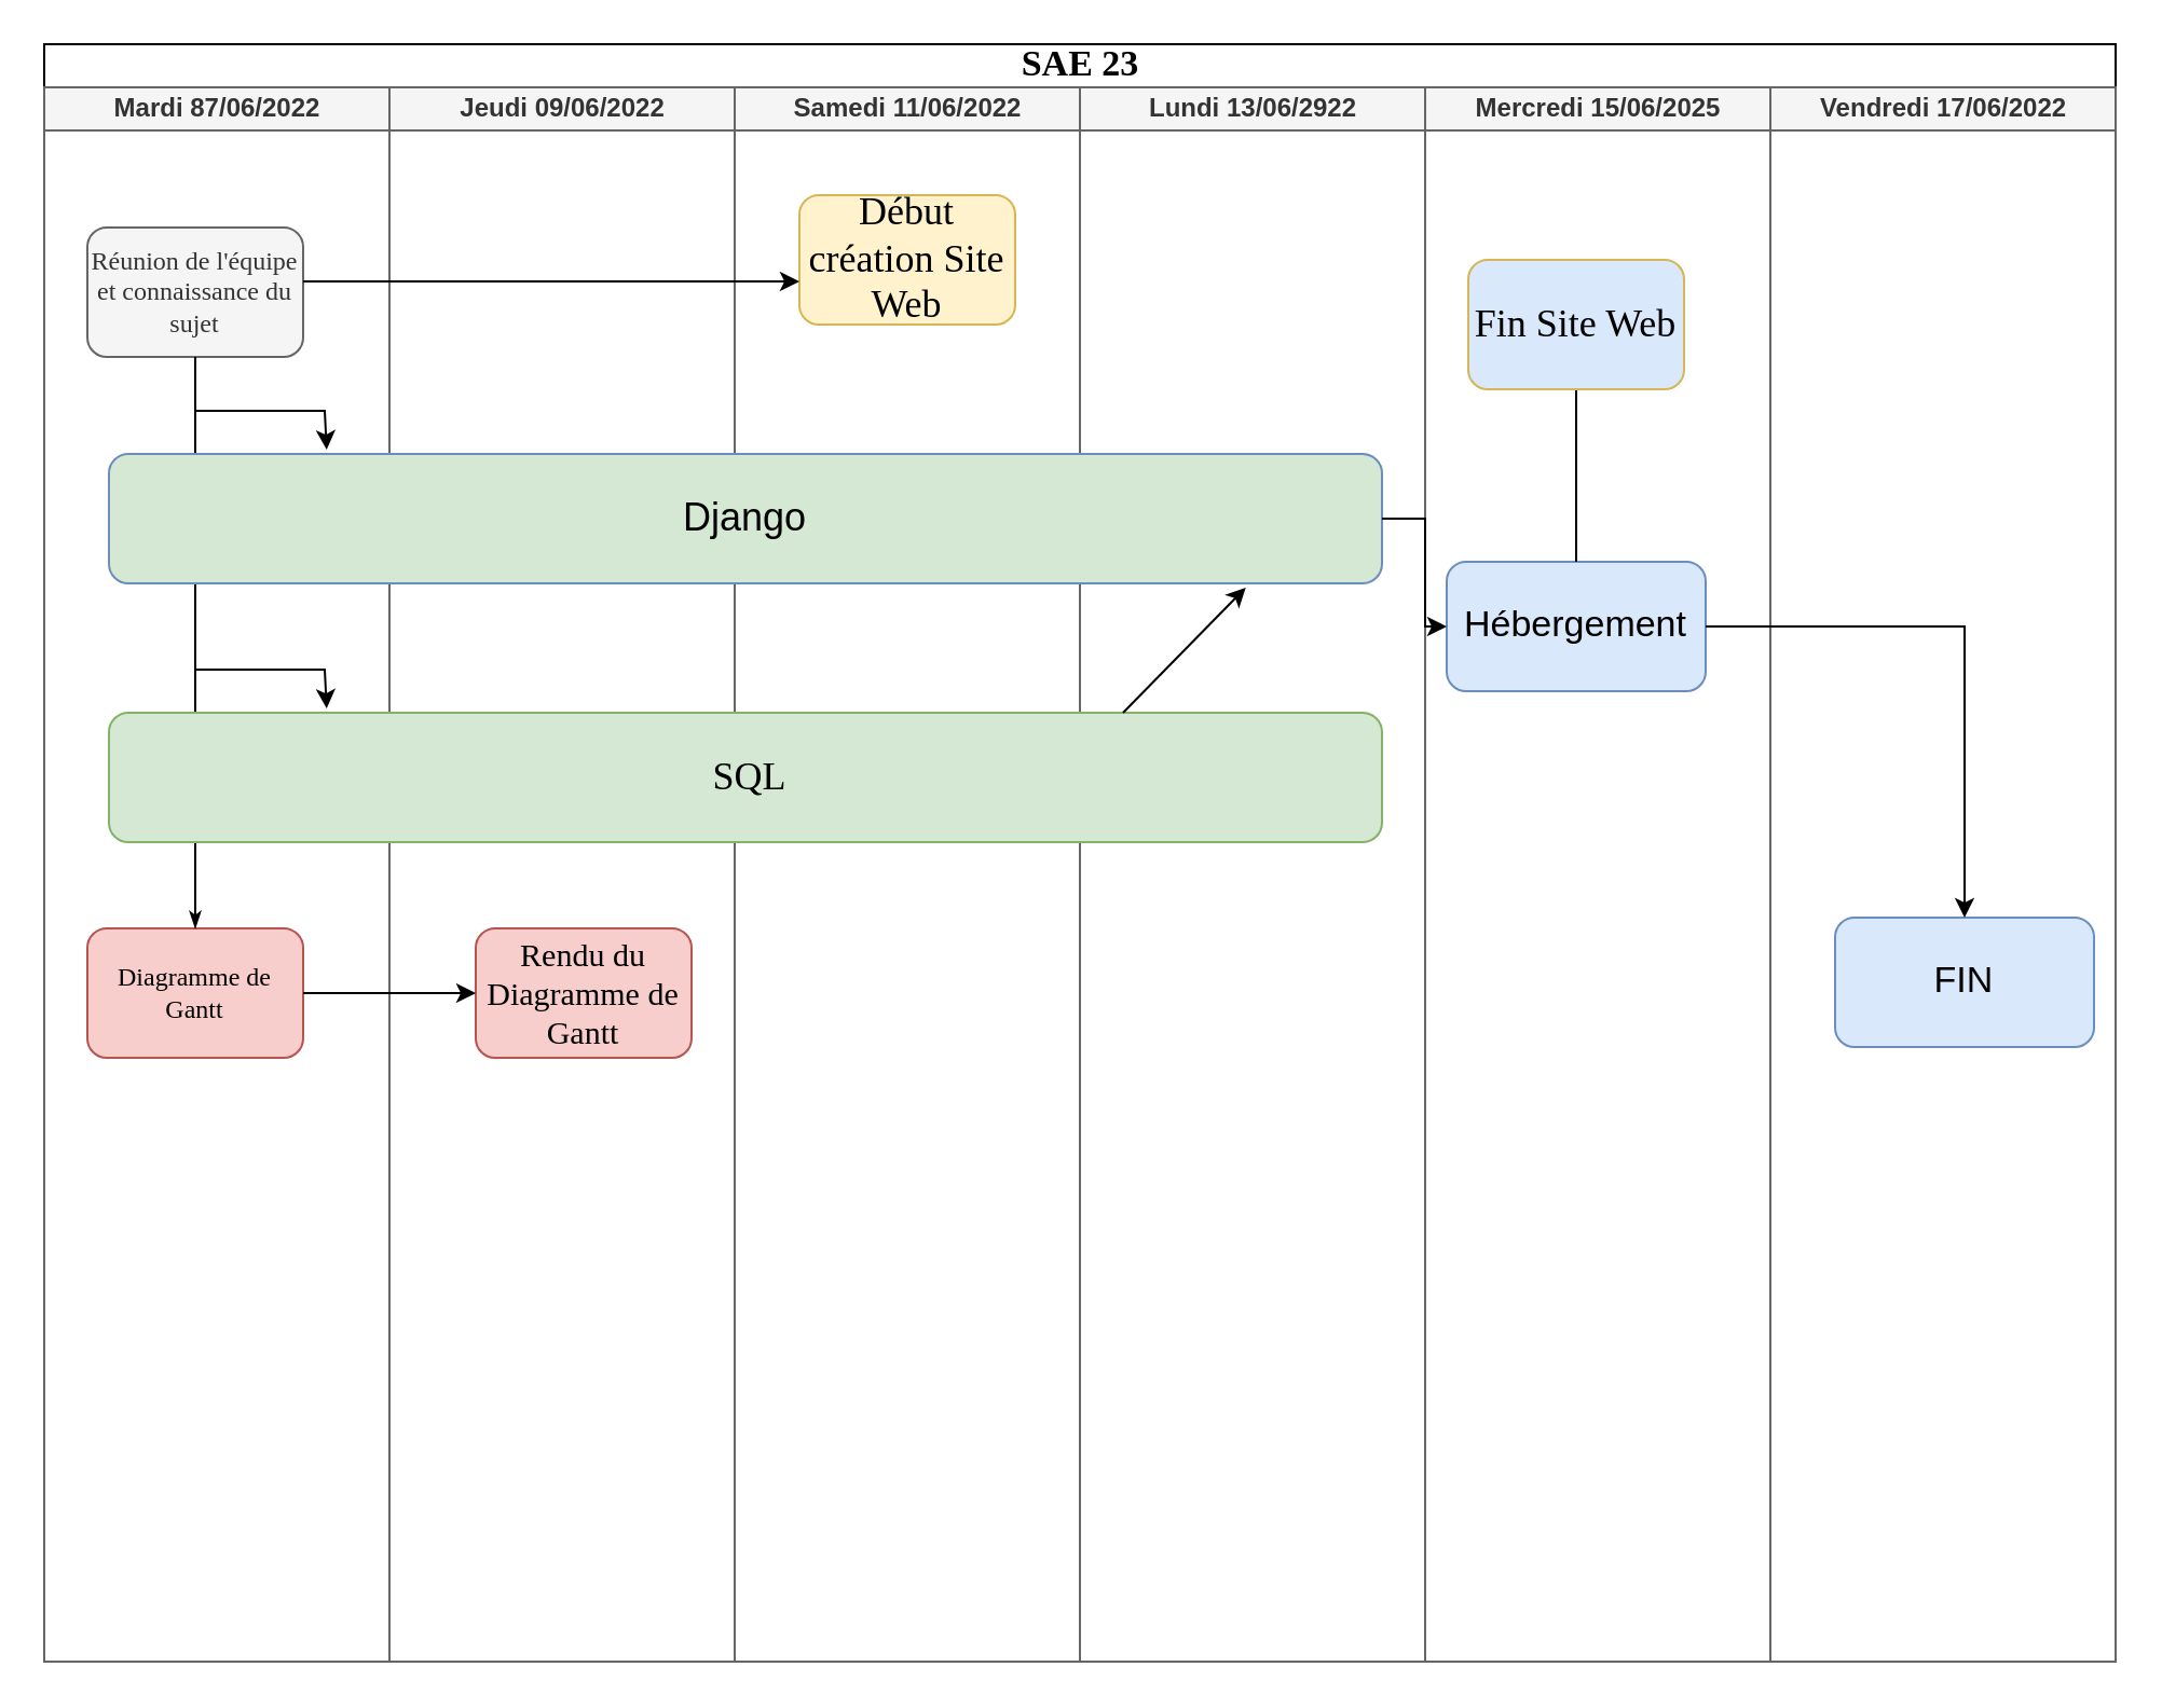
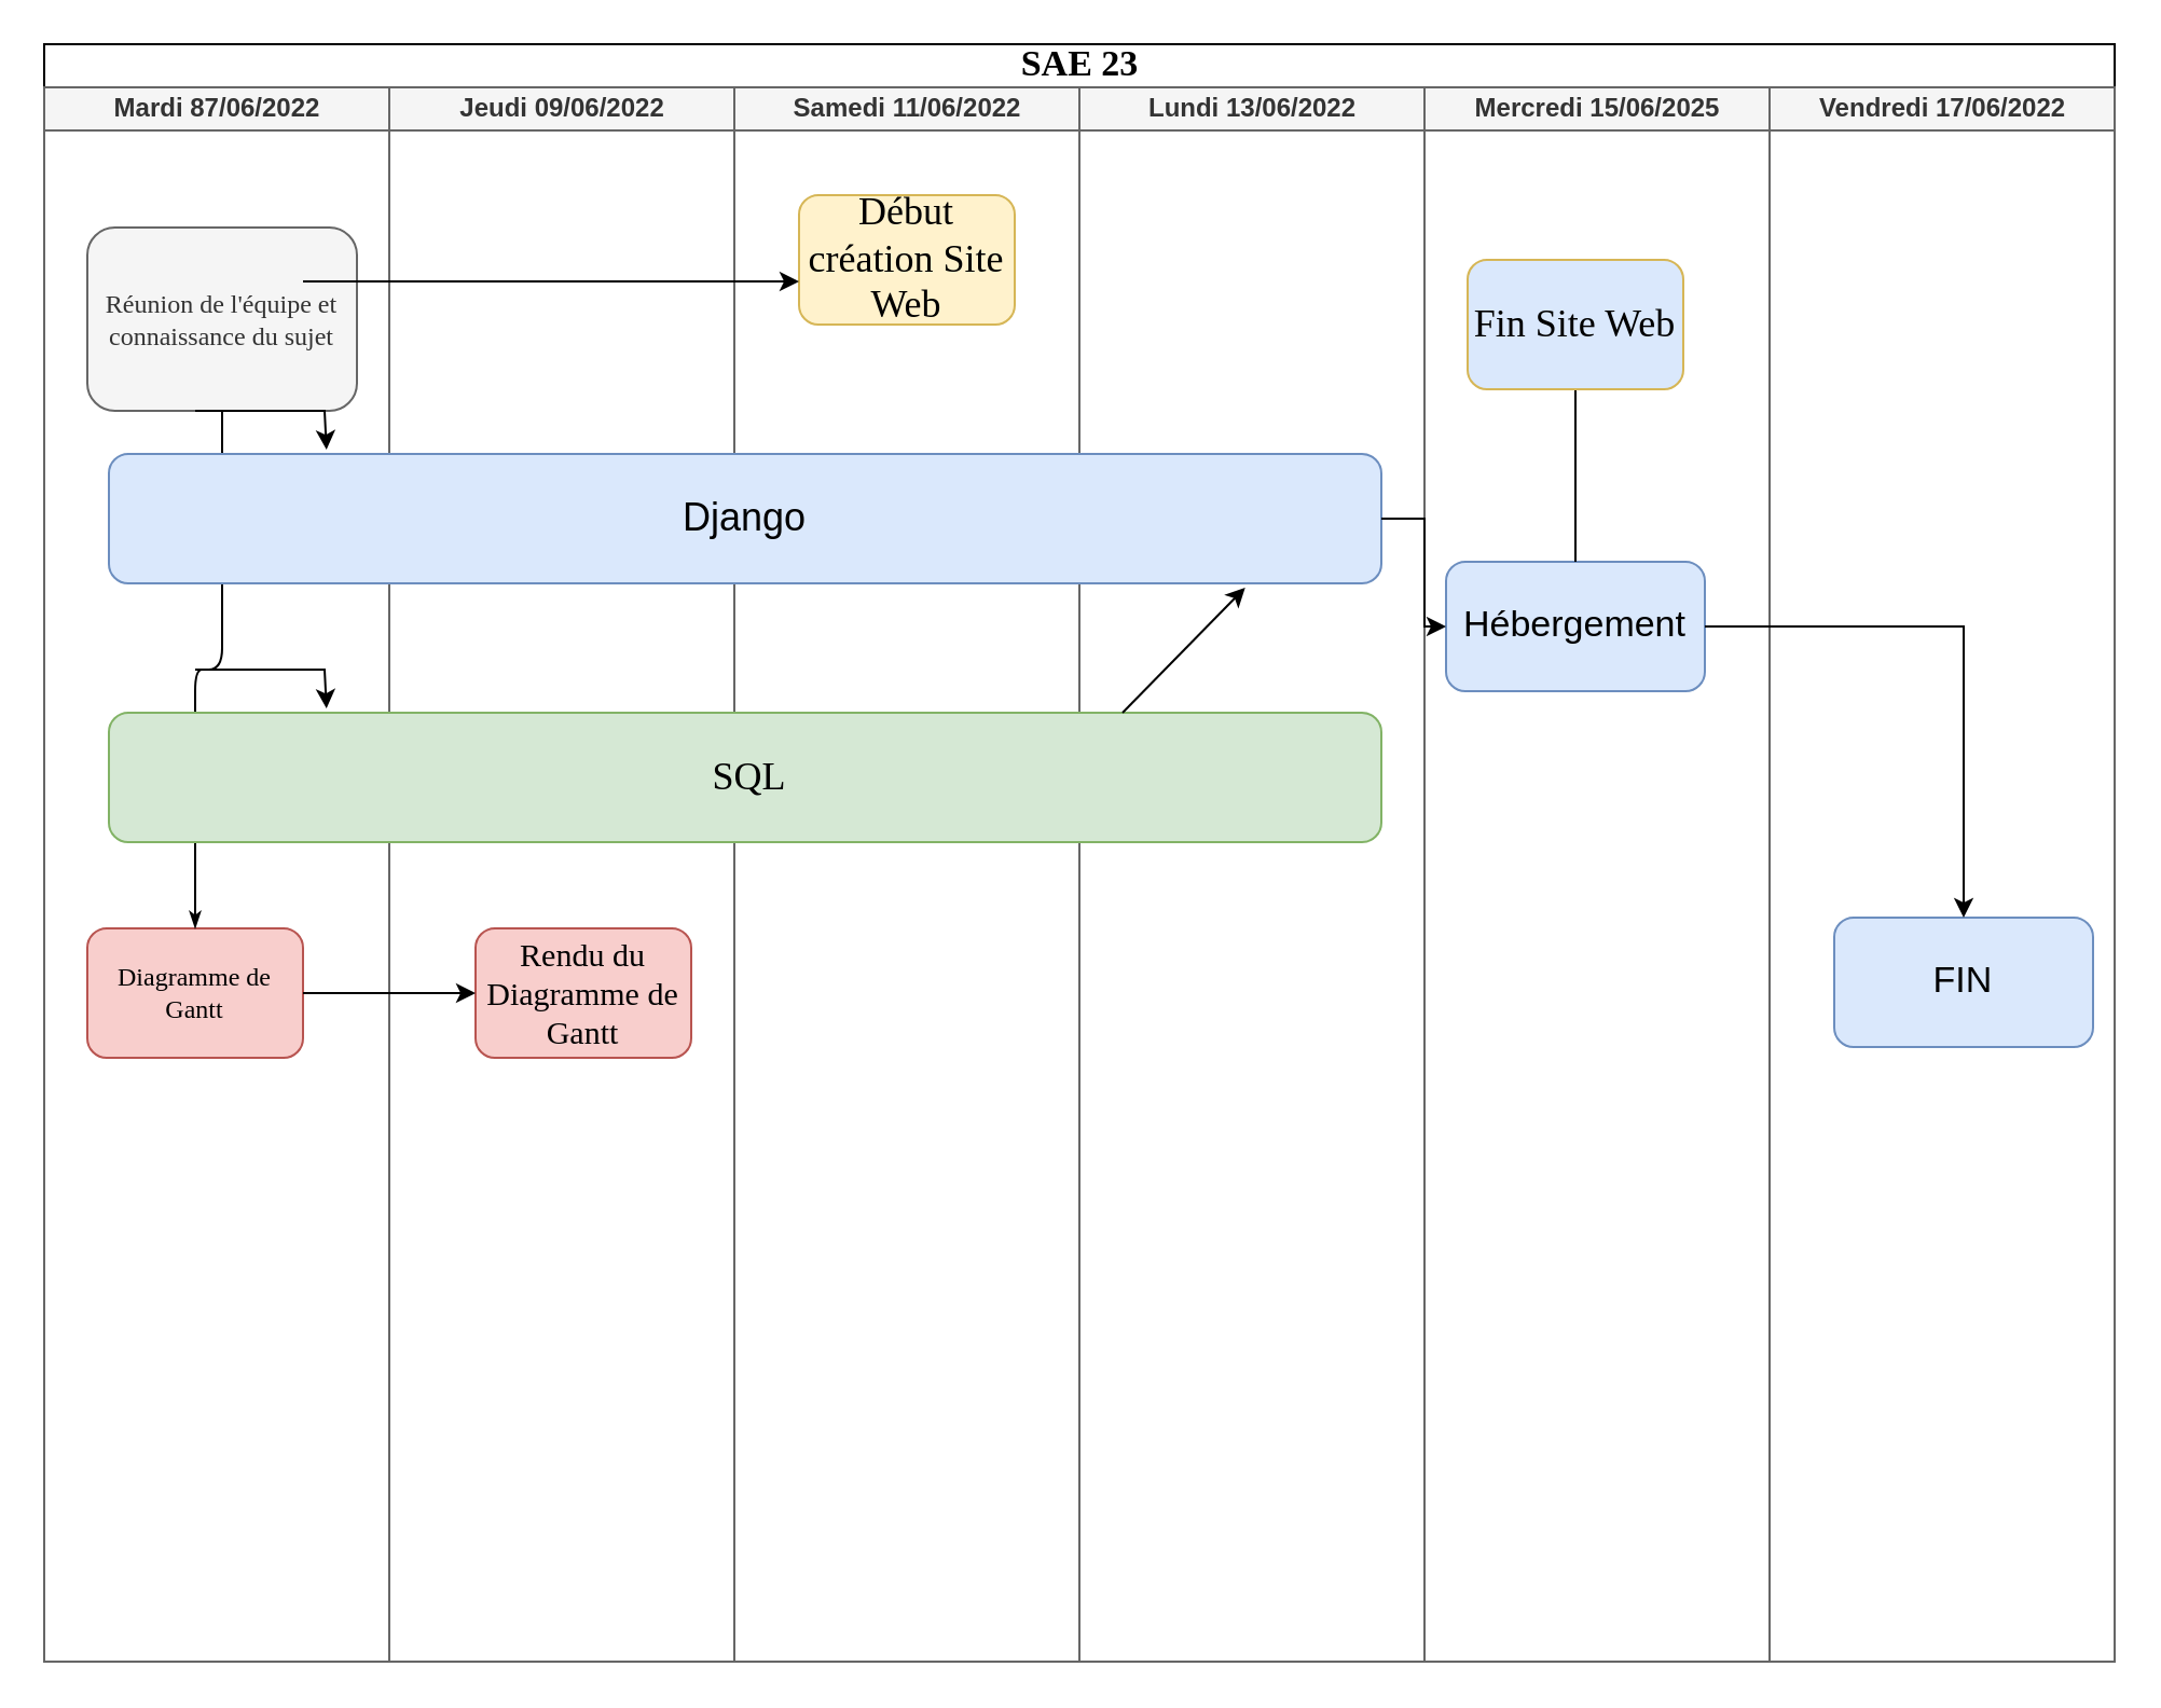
  <mxCell id="0" />
  <mxCell id="1" parent="0" />
  <mxCell id="2" value="&lt;font style=&quot;font-size: 17px;&quot;&gt;SAE 23&lt;/font&gt;" style="swimlane;html=1;childLayout=stackLayout;startSize=20;rounded=0;shadow=0;labelBackgroundColor=none;strokeWidth=1;fontFamily=Verdana;fontSize=8;align=center;" parent="1" vertex="1"><mxGeometry x="20" y="20" width="960" height="750" as="geometry" /></mxCell>
  <mxCell id="3" value="Mardi 87/06/2022" style="swimlane;html=1;startSize=20;fillColor=#f5f5f5;fontColor=#333333;strokeColor=#666666;" parent="2" vertex="1"><mxGeometry y="20" width="160" height="730" as="geometry" /></mxCell>
- <mxCell id="4" value="&lt;font style=&quot;font-size: 12px;&quot;&gt;Réunion de l'équipe et connaissance du sujet&lt;/font&gt;" style="rounded=1;whiteSpace=wrap;html=1;shadow=0;labelBackgroundColor=none;strokeWidth=1;fontFamily=Verdana;fontSize=8;align=center;fillColor=#f5f5f5;fontColor=#333333;strokeColor=#666666;" parent="3" vertex="1"><mxGeometry x="20" y="65" width="100" height="60" as="geometry" /></mxCell>
+ <mxCell id="4" value="&lt;font style=&quot;font-size: 12px;&quot;&gt;Réunion de l'équipe et connaissance du sujet&lt;/font&gt;" style="rounded=1;whiteSpace=wrap;html=1;shadow=0;labelBackgroundColor=none;strokeWidth=1;fontFamily=Verdana;fontSize=8;align=center;fillColor=#f5f5f5;fontColor=#333333;strokeColor=#666666;" parent="3" vertex="1"><mxGeometry x="20" y="65" width="125" height="85" as="geometry" /></mxCell>
  <mxCell id="5" value="&lt;font style=&quot;font-size: 12px;&quot;&gt;Diagramme de Gantt&lt;/font&gt;" style="rounded=1;whiteSpace=wrap;html=1;shadow=0;labelBackgroundColor=none;strokeWidth=1;fontFamily=Verdana;fontSize=8;align=center;fillColor=#f8cecc;strokeColor=#b85450;" parent="3" vertex="1"><mxGeometry x="20" y="390" width="100" height="60" as="geometry" /></mxCell>
  <mxCell id="6" style="edgeStyle=orthogonalEdgeStyle;rounded=1;html=1;labelBackgroundColor=none;startArrow=none;startFill=0;startSize=5;endArrow=classicThin;endFill=1;endSize=5;jettySize=auto;orthogonalLoop=1;strokeWidth=1;fontFamily=Verdana;fontSize=8;entryX=0.5;entryY=0;entryDx=0;entryDy=0;" parent="3" source="4" target="5" edge="1"><mxGeometry relative="1" as="geometry"><mxPoint x="70" y="135" as="targetPoint" /></mxGeometry></mxCell>
  <mxCell id="7" value="" style="endArrow=classic;html=1;rounded=0;fontSize=18;entryX=0.171;entryY=-0.033;entryDx=0;entryDy=0;entryPerimeter=0;" edge="1" parent="3"><mxGeometry width="50" height="50" relative="1" as="geometry"><mxPoint x="70" y="270" as="sourcePoint" /><mxPoint x="130.89" y="288.02" as="targetPoint" /><Array as="points"><mxPoint x="130" y="270" /></Array></mxGeometry></mxCell>
  <mxCell id="8" value="Jeudi 09/06/2022" style="swimlane;html=1;startSize=20;fillColor=#f5f5f5;fontColor=#333333;strokeColor=#666666;" parent="2" vertex="1"><mxGeometry x="160" y="20" width="160" height="730" as="geometry" /></mxCell>
  <mxCell id="9" value="&lt;font style=&quot;font-size: 15px;&quot;&gt;Rendu du Diagramme de Gantt&lt;/font&gt;" style="rounded=1;whiteSpace=wrap;html=1;shadow=0;labelBackgroundColor=none;strokeWidth=1;fontFamily=Verdana;fontSize=8;align=center;fillColor=#f8cecc;strokeColor=#b85450;" parent="8" vertex="1"><mxGeometry x="40" y="390" width="100" height="60" as="geometry" /></mxCell>
  <mxCell id="10" value="&lt;font style=&quot;font-size: 18px;&quot;&gt;Début SQL&lt;/font&gt;" style="rounded=1;whiteSpace=wrap;html=1;shadow=0;labelBackgroundColor=none;strokeWidth=1;fontFamily=Verdana;fontSize=8;align=center;fillColor=#d5e8d4;strokeColor=#82b366;" parent="8" vertex="1"><mxGeometry x="40" y="170" width="100" height="60" as="geometry" /></mxCell>
  <mxCell id="11" value="Samedi 11/06/2022" style="swimlane;html=1;startSize=20;fillColor=#f5f5f5;fontColor=#333333;strokeColor=#666666;" parent="2" vertex="1"><mxGeometry x="320" y="20" width="160" height="730" as="geometry" /></mxCell>
  <mxCell id="12" value="&lt;font style=&quot;font-size: 18px;&quot;&gt;Début création Site Web&lt;/font&gt;" style="rounded=1;whiteSpace=wrap;html=1;shadow=0;labelBackgroundColor=none;strokeWidth=1;fontFamily=Verdana;fontSize=8;align=center;fillColor=#fff2cc;strokeColor=#d6b656;" parent="11" vertex="1"><mxGeometry x="30" y="50" width="100" height="60" as="geometry" /></mxCell>
- <mxCell id="13" value="Lundi 13/06/2922" style="swimlane;html=1;startSize=20;fillColor=#f5f5f5;fontColor=#333333;strokeColor=#666666;" parent="2" vertex="1"><mxGeometry x="480" y="20" width="160" height="730" as="geometry" /></mxCell>
- <mxCell id="14" value="&lt;font style=&quot;font-size: 18px;&quot;&gt;Django&lt;/font&gt;" style="rounded=1;whiteSpace=wrap;html=1;fontSize=17;fillColor=#d5e8d4;strokeColor=#6c8ebf;" parent="13" vertex="1"><mxGeometry x="-450" y="170" width="590" height="60" as="geometry" /></mxCell>
+ <mxCell id="13" value="Lundi 13/06/2022" style="swimlane;html=1;startSize=20;fillColor=#f5f5f5;fontColor=#333333;strokeColor=#666666;" parent="2" vertex="1"><mxGeometry x="480" y="20" width="160" height="730" as="geometry" /></mxCell>
+ <mxCell id="14" value="&lt;font style=&quot;font-size: 18px;&quot;&gt;Django&lt;/font&gt;" style="rounded=1;whiteSpace=wrap;html=1;fontSize=17;fillColor=#dae8fc;strokeColor=#6c8ebf;" parent="13" vertex="1"><mxGeometry x="-450" y="170" width="590" height="60" as="geometry" /></mxCell>
  <mxCell id="15" value="&lt;font style=&quot;font-size: 18px;&quot;&gt;&amp;nbsp;SQL&lt;/font&gt;" style="rounded=1;whiteSpace=wrap;html=1;shadow=0;labelBackgroundColor=none;strokeWidth=1;fontFamily=Verdana;fontSize=8;align=center;fillColor=#d5e8d4;strokeColor=#82b366;" parent="13" vertex="1"><mxGeometry x="-450" y="290" width="590" height="60" as="geometry" /></mxCell>
  <mxCell id="16" value="" style="endArrow=classic;html=1;rounded=0;entryX=0.893;entryY=1.033;entryDx=0;entryDy=0;entryPerimeter=0;" edge="1" parent="13" target="14"><mxGeometry width="50" height="50" relative="1" as="geometry"><mxPoint x="20" y="290" as="sourcePoint" /><mxPoint x="70" y="240" as="targetPoint" /></mxGeometry></mxCell>
  <mxCell id="17" value="Mercredi 15/06/2025" style="swimlane;html=1;startSize=20;fillColor=#f5f5f5;fontColor=#333333;strokeColor=#666666;" parent="2" vertex="1"><mxGeometry x="640" y="20" width="160" height="730" as="geometry" /></mxCell>
  <mxCell id="18" value="Hébergement" style="rounded=1;whiteSpace=wrap;html=1;fontSize=17;fillColor=#dae8fc;strokeColor=#6c8ebf;" parent="17" vertex="1"><mxGeometry x="10" y="220" width="120" height="60" as="geometry" /></mxCell>
  <mxCell id="19" style="edgeStyle=orthogonalEdgeStyle;rounded=0;orthogonalLoop=1;jettySize=auto;html=1;exitX=0.5;exitY=1;exitDx=0;exitDy=0;endArrow=none;" edge="1" parent="17" source="20" target="18"><mxGeometry relative="1" as="geometry" /></mxCell>
  <mxCell id="20" value="&lt;font style=&quot;font-size: 18px;&quot;&gt;Fin Site Web&lt;/font&gt;" style="rounded=1;whiteSpace=wrap;html=1;shadow=0;labelBackgroundColor=none;strokeWidth=1;fontFamily=Verdana;fontSize=8;align=center;fillColor=#dae8fc;strokeColor=#d6b656;" parent="17" vertex="1"><mxGeometry x="20" y="80" width="100" height="60" as="geometry" /></mxCell>
  <mxCell id="21" value="Vendredi 17/06/2022" style="swimlane;html=1;startSize=20;fillColor=#f5f5f5;fontColor=#333333;strokeColor=#666666;" parent="2" vertex="1"><mxGeometry x="800" y="20" width="160" height="730" as="geometry" /></mxCell>
  <mxCell id="22" value="FIN" style="rounded=1;whiteSpace=wrap;html=1;fontSize=17;fillColor=#dae8fc;strokeColor=#6c8ebf;" vertex="1" parent="21"><mxGeometry x="30" y="385" width="120" height="60" as="geometry" /></mxCell>
  <mxCell id="23" value="" style="endArrow=classic;html=1;rounded=0;fontSize=18;entryX=0;entryY=0.5;entryDx=0;entryDy=0;exitX=1;exitY=0.5;exitDx=0;exitDy=0;" parent="2" source="5" target="9" edge="1"><mxGeometry width="50" height="50" relative="1" as="geometry"><mxPoint x="120" y="200" as="sourcePoint" /><mxPoint x="500" y="360" as="targetPoint" /><Array as="points" /></mxGeometry></mxCell>
  <mxCell id="24" value="" style="endArrow=classic;html=1;rounded=0;fontSize=18;entryX=0.171;entryY=-0.033;entryDx=0;entryDy=0;entryPerimeter=0;" parent="2" target="14" edge="1"><mxGeometry width="50" height="50" relative="1" as="geometry"><mxPoint x="70" y="170" as="sourcePoint" /><mxPoint x="130" y="170" as="targetPoint" /><Array as="points"><mxPoint x="130" y="170" /></Array></mxGeometry></mxCell>
  <mxCell id="25" value="" style="endArrow=classic;html=1;rounded=0;fontSize=18;" parent="2" edge="1"><mxGeometry width="50" height="50" relative="1" as="geometry"><mxPoint x="120" y="110" as="sourcePoint" /><mxPoint x="350" y="110" as="targetPoint" /></mxGeometry></mxCell>
  <mxCell id="26" style="edgeStyle=orthogonalEdgeStyle;rounded=0;orthogonalLoop=1;jettySize=auto;html=1;exitX=1;exitY=0.5;exitDx=0;exitDy=0;" edge="1" parent="2" source="14" target="18"><mxGeometry relative="1" as="geometry" /></mxCell>
  <mxCell id="27" style="edgeStyle=orthogonalEdgeStyle;rounded=0;orthogonalLoop=1;jettySize=auto;html=1;exitX=1;exitY=0.5;exitDx=0;exitDy=0;entryX=0.5;entryY=0;entryDx=0;entryDy=0;" edge="1" parent="2" source="18" target="22"><mxGeometry relative="1" as="geometry"><mxPoint x="850" y="280" as="targetPoint" /></mxGeometry></mxCell>
